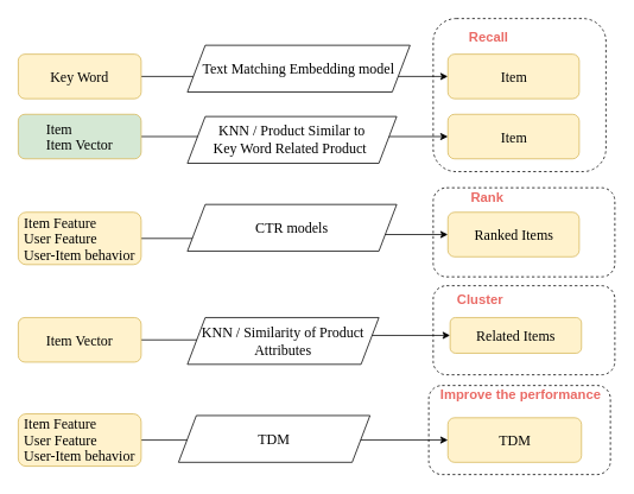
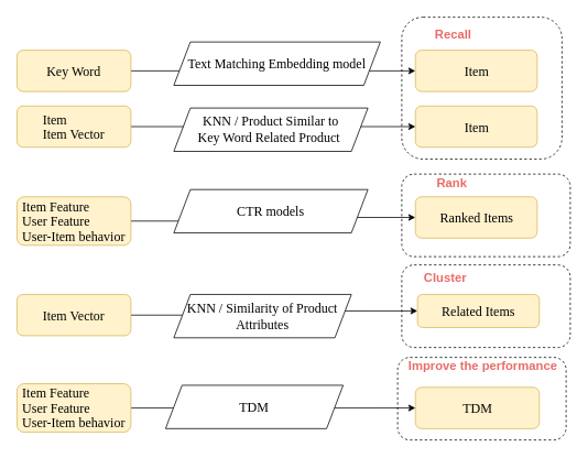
  <mxCell id="0" />
  <mxCell id="1" parent="0" />
  <mxCell id="2" value="" style="rounded=1;whiteSpace=wrap;html=1;fillColor=none;dashed=1;" vertex="1" parent="1"><mxGeometry x="481" y="432" width="204" height="100" as="geometry" /></mxCell>
  <mxCell id="3" style="edgeStyle=orthogonalEdgeStyle;rounded=0;orthogonalLoop=1;jettySize=auto;html=1;entryX=0;entryY=0.5;entryDx=0;entryDy=0;" edge="1" parent="1" source="4" target="5"><mxGeometry relative="1" as="geometry" /></mxCell>
  <mxCell id="4" value="&lt;p style=&quot;line-height: normal ; margin-top: 0pt ; margin-bottom: 0pt ; margin-left: 0in ; text-align: left ; direction: ltr ; unicode-bidi: embed ; word-break: normal&quot;&gt;&lt;span style=&quot;font-size: 12pt ; font-family: &amp;#34;calibri&amp;#34;&quot;&gt;Key Word&lt;/span&gt;&lt;/p&gt;" style="rounded=1;whiteSpace=wrap;html=1;fontSize=12;glass=0;strokeWidth=1;shadow=0;fillColor=#fff2cc;strokeColor=#d6b656;" vertex="1" parent="1"><mxGeometry x="20" y="60" width="138" height="50" as="geometry" /></mxCell>
  <mxCell id="5" value="&lt;p style=&quot;margin-top: 0pt ; margin-bottom: 0pt ; margin-left: 0in ; text-align: left ; direction: ltr ; unicode-bidi: embed ; word-break: normal&quot;&gt;&lt;font face=&quot;calibri&quot;&gt;&lt;span style=&quot;font-size: 16px&quot;&gt;Item&lt;/span&gt;&lt;/font&gt;&lt;/p&gt;" style="rounded=1;whiteSpace=wrap;html=1;fontSize=12;glass=0;strokeWidth=1;shadow=0;fillColor=#fff2cc;strokeColor=#d6b656;" vertex="1" parent="1"><mxGeometry x="502.5" y="60" width="147.5" height="50" as="geometry" /></mxCell>
  <mxCell id="6" value="&lt;font face=&quot;calibri&quot;&gt;&lt;span style=&quot;font-size: 16px&quot;&gt;Text Matching Embedding model&lt;/span&gt;&lt;/font&gt;" style="shape=parallelogram;perimeter=parallelogramPerimeter;whiteSpace=wrap;html=1;fixedSize=1;fontColor=#000000;" vertex="1" parent="1"><mxGeometry x="210" y="50" width="250" height="52.5" as="geometry" /></mxCell>
  <mxCell id="7" value="Recall" style="text;html=1;strokeColor=none;fillColor=none;align=center;verticalAlign=middle;whiteSpace=wrap;rounded=0;fontStyle=1;fontColor=#EA6B66;fontSize=15;" vertex="1" parent="1"><mxGeometry x="468.5" y="30" width="159" height="20" as="geometry" /></mxCell>
  <mxCell id="8" value="Rank" style="text;html=1;strokeColor=none;fillColor=none;align=center;verticalAlign=middle;whiteSpace=wrap;rounded=0;fontStyle=1;fontColor=#EA6B66;fontSize=15;" vertex="1" parent="1"><mxGeometry x="502.5" y="210" width="87.5" height="20" as="geometry" /></mxCell>
  <mxCell id="9" style="edgeStyle=orthogonalEdgeStyle;rounded=0;orthogonalLoop=1;jettySize=auto;html=1;entryX=0;entryY=0.5;entryDx=0;entryDy=0;" edge="1" parent="1" source="10" target="14"><mxGeometry relative="1" as="geometry" /></mxCell>
  <mxCell id="10" value="&lt;p style=&quot;line-height: normal ; margin-top: 0pt ; margin-bottom: 0pt ; margin-left: 0in ; text-align: left ; direction: ltr ; unicode-bidi: embed ; word-break: normal&quot;&gt;&lt;span style=&quot;font-size: 12pt ; font-family: &amp;#34;calibri&amp;#34;&quot;&gt;Item Feature&lt;/span&gt;&lt;/p&gt;&lt;p style=&quot;line-height: normal ; margin-top: 0pt ; margin-bottom: 0pt ; margin-left: 0in ; text-align: left ; direction: ltr ; unicode-bidi: embed ; word-break: normal&quot;&gt;&lt;span style=&quot;font-family: &amp;#34;calibri&amp;#34; ; font-size: 16px&quot;&gt;User Feature&lt;/span&gt;&lt;span style=&quot;font-size: 12pt ; font-family: &amp;#34;calibri&amp;#34;&quot;&gt;&lt;br&gt;&lt;/span&gt;&lt;/p&gt;&lt;p style=&quot;line-height: normal ; margin-top: 0pt ; margin-bottom: 0pt ; margin-left: 0in ; text-align: left ; direction: ltr ; unicode-bidi: embed ; word-break: normal&quot;&gt;&lt;span style=&quot;font-family: &amp;#34;calibri&amp;#34; ; font-size: 16px&quot;&gt;User-Item behavior&lt;/span&gt;&lt;span style=&quot;font-family: &amp;#34;calibri&amp;#34; ; font-size: 16px&quot;&gt;&lt;br&gt;&lt;/span&gt;&lt;/p&gt;" style="rounded=1;whiteSpace=wrap;html=1;fontSize=12;glass=0;strokeWidth=1;shadow=0;fillColor=#fff2cc;strokeColor=#d6b656;" vertex="1" parent="1"><mxGeometry x="20" y="237.5" width="138" height="58.76" as="geometry" /></mxCell>
  <mxCell id="11" style="edgeStyle=orthogonalEdgeStyle;rounded=0;orthogonalLoop=1;jettySize=auto;html=1;entryX=0;entryY=0.5;entryDx=0;entryDy=0;" edge="1" parent="1" source="12" target="15"><mxGeometry relative="1" as="geometry" /></mxCell>
  <mxCell id="12" value="&lt;p style=&quot;line-height: normal ; margin-top: 0pt ; margin-bottom: 0pt ; margin-left: 0in ; text-align: left ; direction: ltr ; unicode-bidi: embed ; word-break: normal&quot;&gt;&lt;span style=&quot;font-family: &amp;#34;calibri&amp;#34; ; font-size: 16px&quot;&gt;Item Vector&lt;/span&gt;&lt;br&gt;&lt;/p&gt;" style="rounded=1;whiteSpace=wrap;html=1;fontSize=12;glass=0;strokeWidth=1;shadow=0;fillColor=#fff2cc;strokeColor=#d6b656;" vertex="1" parent="1"><mxGeometry x="20" y="355.75" width="138" height="50" as="geometry" /></mxCell>
  <mxCell id="13" value="&lt;p style=&quot;margin-top: 0pt ; margin-bottom: 0pt ; margin-left: 0in ; text-align: left ; direction: ltr ; unicode-bidi: embed ; word-break: normal&quot;&gt;&lt;span style=&quot;font-family: &amp;#34;calibri&amp;#34; ; font-size: 16px&quot;&gt;Item&lt;/span&gt;&lt;br&gt;&lt;/p&gt;" style="rounded=1;whiteSpace=wrap;html=1;fontSize=12;glass=0;strokeWidth=1;shadow=0;fillColor=#fff2cc;strokeColor=#d6b656;" vertex="1" parent="1"><mxGeometry x="502.5" y="127.5" width="147.5" height="50" as="geometry" /></mxCell>
  <mxCell id="14" value="&lt;p style=&quot;margin-top: 0pt ; margin-bottom: 0pt ; margin-left: 0in ; text-align: left ; direction: ltr ; unicode-bidi: embed ; word-break: normal&quot;&gt;&lt;font face=&quot;calibri&quot;&gt;&lt;span style=&quot;font-size: 16px&quot;&gt;Ranked Items&lt;/span&gt;&lt;/font&gt;&lt;/p&gt;" style="rounded=1;whiteSpace=wrap;html=1;fontSize=12;glass=0;strokeWidth=1;shadow=0;fillColor=#fff2cc;strokeColor=#d6b656;" vertex="1" parent="1"><mxGeometry x="502.5" y="237.5" width="147.5" height="50" as="geometry" /></mxCell>
  <mxCell id="15" value="&lt;p style=&quot;margin-top: 0pt ; margin-bottom: 0pt ; margin-left: 0in ; text-align: left ; direction: ltr ; unicode-bidi: embed ; word-break: normal&quot;&gt;&lt;font face=&quot;calibri&quot;&gt;&lt;span style=&quot;font-size: 16px&quot;&gt;Related Items&lt;/span&gt;&lt;/font&gt;&lt;/p&gt;" style="rounded=1;whiteSpace=wrap;html=1;fontSize=12;glass=0;strokeWidth=1;shadow=0;fillColor=#fff2cc;strokeColor=#d6b656;" vertex="1" parent="1"><mxGeometry x="505" y="355.75" width="147.5" height="40" as="geometry" /></mxCell>
  <mxCell id="16" value="Improve the performance" style="text;html=1;strokeColor=none;fillColor=none;align=center;verticalAlign=middle;whiteSpace=wrap;rounded=0;fontStyle=1;fontColor=#EA6B66;fontSize=15;" vertex="1" parent="1"><mxGeometry x="477.5" y="432" width="212.5" height="20" as="geometry" /></mxCell>
  <mxCell id="17" value="&lt;p style=&quot;margin-top: 0pt ; margin-bottom: 0pt ; margin-left: 0in ; text-align: left ; direction: ltr ; unicode-bidi: embed ; word-break: normal&quot;&gt;&lt;font face=&quot;calibri&quot;&gt;&lt;span style=&quot;font-size: 16px&quot;&gt;TDM&lt;/span&gt;&lt;/font&gt;&lt;/p&gt;" style="rounded=1;whiteSpace=wrap;html=1;fontSize=12;glass=0;strokeWidth=1;shadow=0;fillColor=#fff2cc;strokeColor=#d6b656;" vertex="1" parent="1"><mxGeometry x="502.5" y="468.26" width="150" height="50" as="geometry" /></mxCell>
  <mxCell id="18" value="" style="rounded=1;whiteSpace=wrap;html=1;fillColor=none;dashed=1;" vertex="1" parent="1"><mxGeometry x="486" y="20" width="194" height="171.87" as="geometry" /></mxCell>
  <mxCell id="19" value="" style="rounded=1;whiteSpace=wrap;html=1;fillColor=none;dashed=1;" vertex="1" parent="1"><mxGeometry x="486" y="210" width="204" height="100" as="geometry" /></mxCell>
  <mxCell id="20" style="edgeStyle=orthogonalEdgeStyle;rounded=0;orthogonalLoop=1;jettySize=auto;html=1;" edge="1" parent="1" source="21" target="13"><mxGeometry relative="1" as="geometry" /></mxCell>
- <mxCell id="21" value="&lt;p style=&quot;line-height: normal ; margin-top: 0pt ; margin-bottom: 0pt ; margin-left: 0in ; text-align: left ; direction: ltr ; unicode-bidi: embed ; word-break: normal&quot;&gt;&lt;span style=&quot;font-size: 12pt ; font-family: &amp;#34;calibri&amp;#34;&quot;&gt;Item&lt;/span&gt;&lt;/p&gt;&lt;p style=&quot;line-height: normal ; margin-top: 0pt ; margin-bottom: 0pt ; margin-left: 0in ; text-align: left ; direction: ltr ; unicode-bidi: embed ; word-break: normal&quot;&gt;&lt;span style=&quot;font-size: 12pt ; font-family: &amp;#34;calibri&amp;#34;&quot;&gt;Item Vector&lt;/span&gt;&lt;/p&gt;" style="rounded=1;whiteSpace=wrap;html=1;fontSize=12;glass=0;strokeWidth=1;shadow=0;fillColor=#d5e8d4;strokeColor=#d6b656;" vertex="1" parent="1"><mxGeometry x="20" y="127.5" width="138" height="50" as="geometry" /></mxCell>
+ <mxCell id="21" value="&lt;p style=&quot;line-height: normal ; margin-top: 0pt ; margin-bottom: 0pt ; margin-left: 0in ; text-align: left ; direction: ltr ; unicode-bidi: embed ; word-break: normal&quot;&gt;&lt;span style=&quot;font-size: 12pt ; font-family: &amp;#34;calibri&amp;#34;&quot;&gt;Item&lt;/span&gt;&lt;/p&gt;&lt;p style=&quot;line-height: normal ; margin-top: 0pt ; margin-bottom: 0pt ; margin-left: 0in ; text-align: left ; direction: ltr ; unicode-bidi: embed ; word-break: normal&quot;&gt;&lt;span style=&quot;font-size: 12pt ; font-family: &amp;#34;calibri&amp;#34;&quot;&gt;Item Vector&lt;/span&gt;&lt;/p&gt;" style="rounded=1;whiteSpace=wrap;html=1;fontSize=12;glass=0;strokeWidth=1;shadow=0;fillColor=#fff2cc;strokeColor=#d6b656;" vertex="1" parent="1"><mxGeometry x="20" y="127.5" width="138" height="50" as="geometry" /></mxCell>
  <mxCell id="22" style="edgeStyle=orthogonalEdgeStyle;rounded=0;orthogonalLoop=1;jettySize=auto;html=1;entryX=0;entryY=0.5;entryDx=0;entryDy=0;" edge="1" parent="1" source="23" target="17"><mxGeometry relative="1" as="geometry" /></mxCell>
  <mxCell id="23" value="&lt;p style=&quot;line-height: normal ; margin-top: 0pt ; margin-bottom: 0pt ; margin-left: 0in ; text-align: left ; direction: ltr ; unicode-bidi: embed ; word-break: normal&quot;&gt;&lt;span style=&quot;font-size: 12pt ; font-family: &amp;#34;calibri&amp;#34;&quot;&gt;Item Feature&lt;/span&gt;&lt;/p&gt;&lt;p style=&quot;line-height: normal ; margin-top: 0pt ; margin-bottom: 0pt ; margin-left: 0in ; text-align: left ; direction: ltr ; unicode-bidi: embed ; word-break: normal&quot;&gt;&lt;span style=&quot;font-family: &amp;#34;calibri&amp;#34; ; font-size: 16px&quot;&gt;User Feature&lt;/span&gt;&lt;span style=&quot;font-size: 12pt ; font-family: &amp;#34;calibri&amp;#34;&quot;&gt;&lt;br&gt;&lt;/span&gt;&lt;/p&gt;&lt;p style=&quot;line-height: normal ; margin-top: 0pt ; margin-bottom: 0pt ; margin-left: 0in ; text-align: left ; direction: ltr ; unicode-bidi: embed ; word-break: normal&quot;&gt;&lt;span style=&quot;font-family: &amp;#34;calibri&amp;#34; ; font-size: 16px&quot;&gt;User-Item behavior&lt;/span&gt;&lt;/p&gt;" style="rounded=1;whiteSpace=wrap;html=1;fontSize=12;glass=0;strokeWidth=1;shadow=0;fillColor=#fff2cc;strokeColor=#d6b656;" vertex="1" parent="1"><mxGeometry x="20" y="463.89" width="138" height="58.75" as="geometry" /></mxCell>
  <mxCell id="24" value="Cluster" style="text;html=1;strokeColor=none;fillColor=none;align=center;verticalAlign=middle;whiteSpace=wrap;rounded=0;fontStyle=1;fontColor=#EA6B66;fontSize=15;" vertex="1" parent="1"><mxGeometry x="495" y="325" width="87.5" height="20" as="geometry" /></mxCell>
  <mxCell id="25" value="&lt;span style=&quot;font-family: &amp;#34;calibri&amp;#34; ; font-size: 16px&quot;&gt;KNN / Product Similar to &lt;br&gt;Key Word Related Product&amp;nbsp;&lt;/span&gt;" style="shape=parallelogram;perimeter=parallelogramPerimeter;whiteSpace=wrap;html=1;fixedSize=1;fontColor=#000000;" vertex="1" parent="1"><mxGeometry x="210" y="130" width="235" height="52.5" as="geometry" /></mxCell>
  <mxCell id="26" value="&lt;span style=&quot;font-family: &amp;#34;calibri&amp;#34; ; font-size: 16px&quot;&gt;CTR models&lt;/span&gt;" style="shape=parallelogram;perimeter=parallelogramPerimeter;whiteSpace=wrap;html=1;fixedSize=1;fontColor=#000000;" vertex="1" parent="1"><mxGeometry x="210" y="228.74" width="235" height="52.5" as="geometry" /></mxCell>
  <mxCell id="27" value="&lt;span style=&quot;font-family: &amp;#34;calibri&amp;#34; ; font-size: 16px&quot;&gt;KNN / Similarity of Product Attributes&lt;/span&gt;" style="shape=parallelogram;perimeter=parallelogramPerimeter;whiteSpace=wrap;html=1;fixedSize=1;fontColor=#000000;" vertex="1" parent="1"><mxGeometry x="210" y="355.75" width="215" height="52.5" as="geometry" /></mxCell>
  <mxCell id="28" value="&lt;span style=&quot;font-size: 12pt ; font-family: &amp;#34;calibri&amp;#34;&quot;&gt;TDM&lt;/span&gt;" style="shape=parallelogram;perimeter=parallelogramPerimeter;whiteSpace=wrap;html=1;fixedSize=1;fontColor=#000000;" vertex="1" parent="1"><mxGeometry x="200" y="465.76" width="215" height="52.5" as="geometry" /></mxCell>
  <mxCell id="29" value="" style="rounded=1;whiteSpace=wrap;html=1;fillColor=none;dashed=1;" vertex="1" parent="1"><mxGeometry x="486" y="320" width="204" height="100" as="geometry" /></mxCell>
